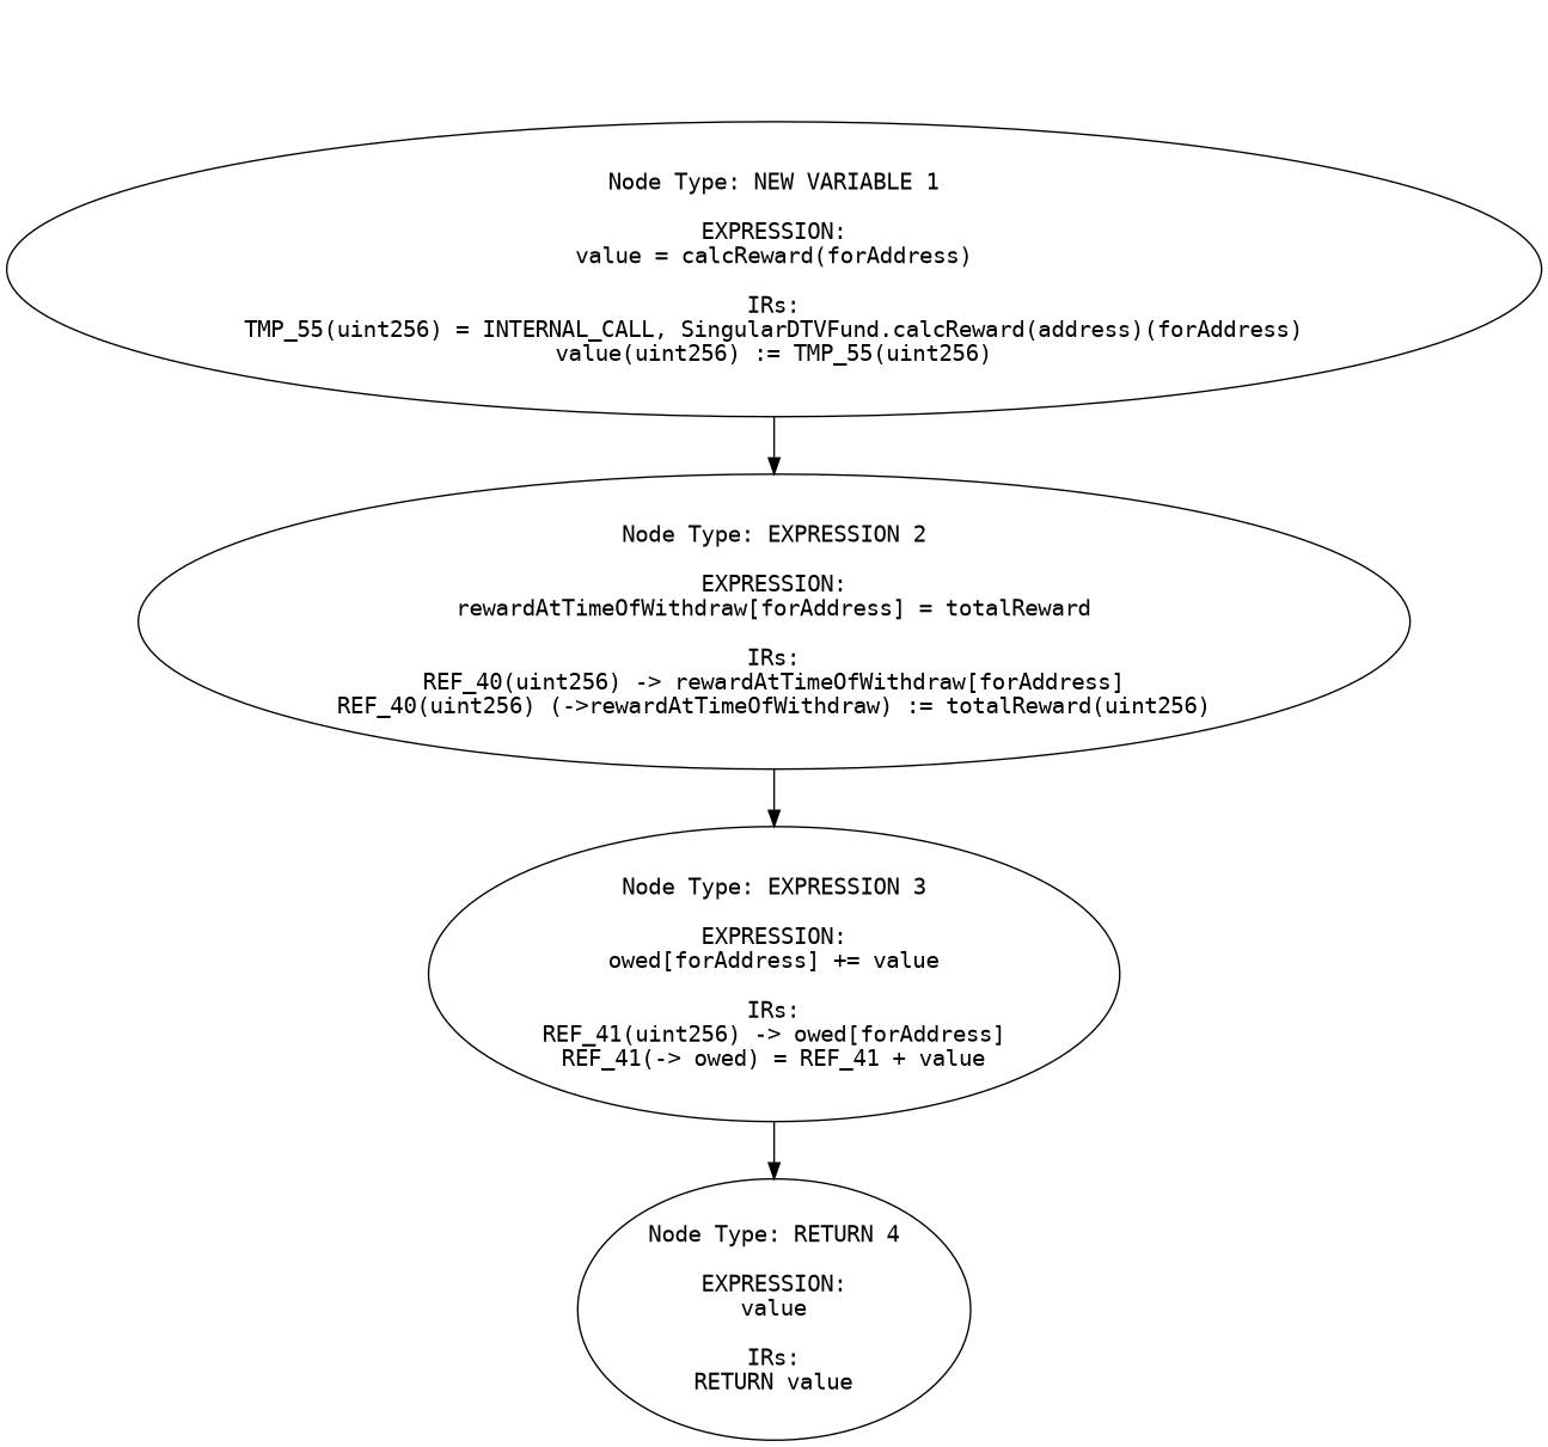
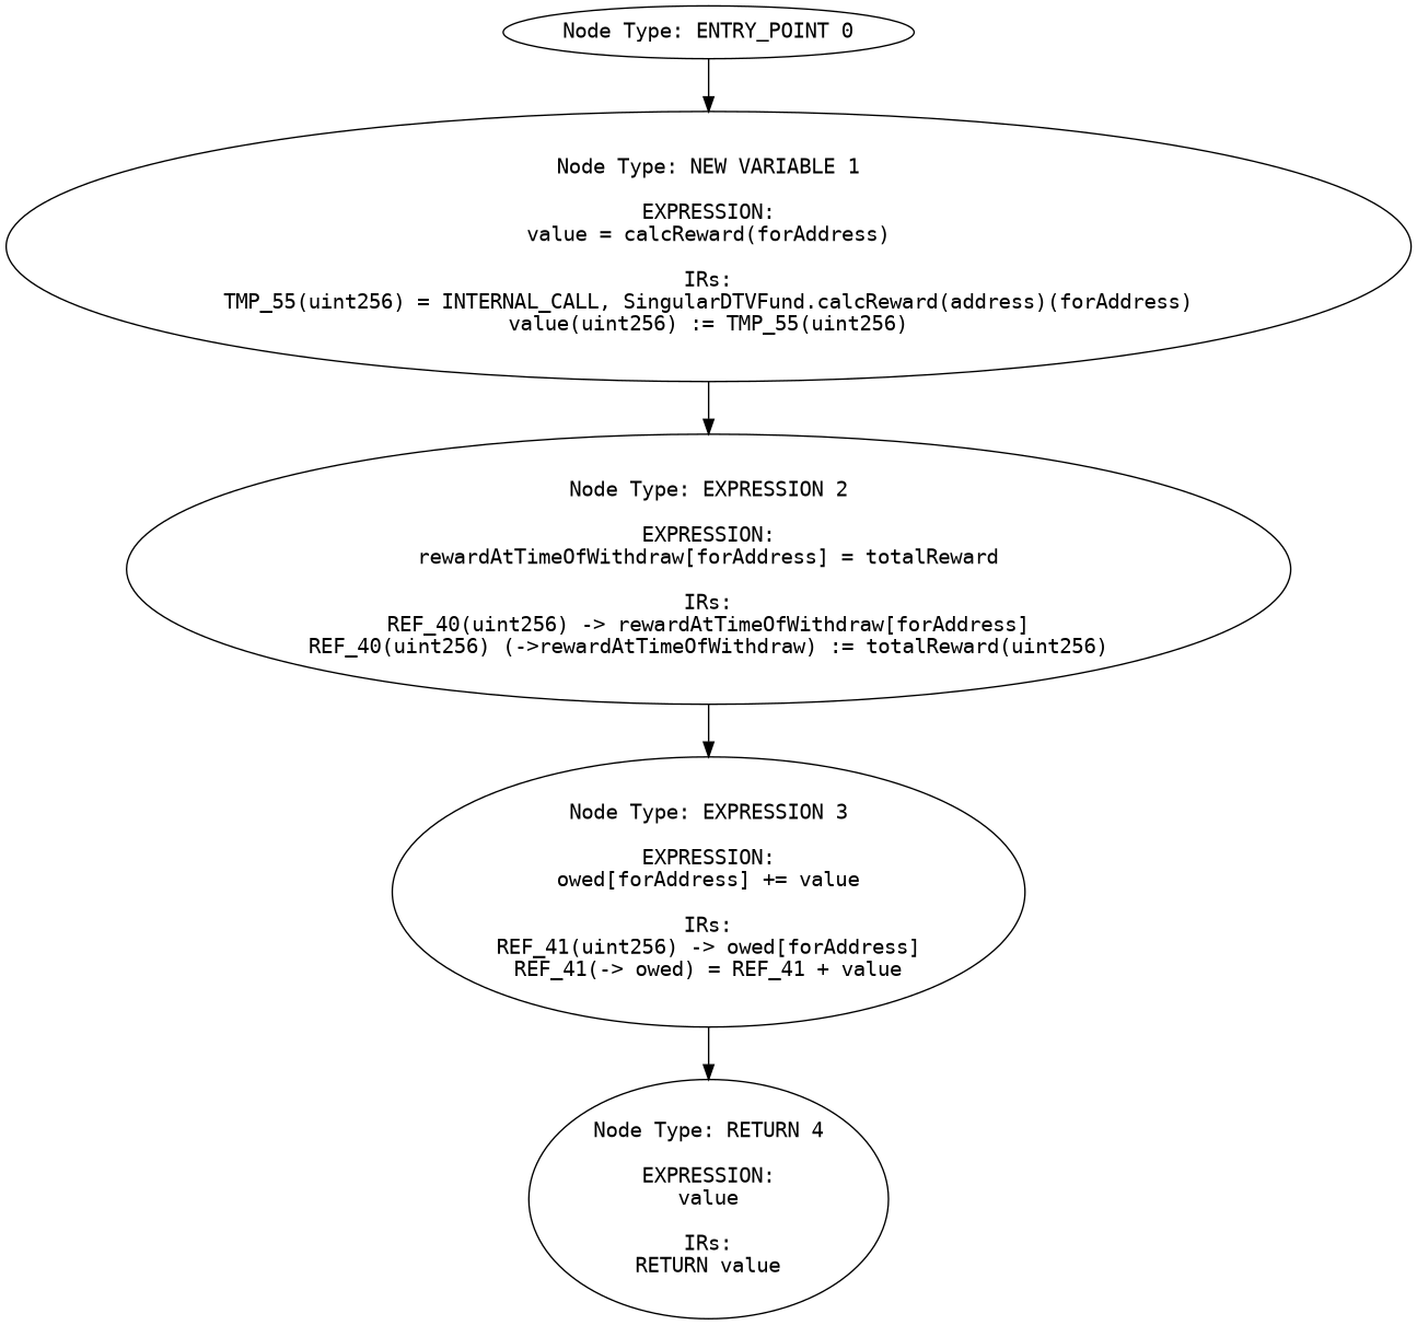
  digraph {
    fontname="DejaVu Sans Mono"
    node [fontname="DejaVu Sans Mono"]
    edge [fontname="DejaVu Sans Mono"]
+   n1 [label="Node Type: ENTRY_POINT 0\n"]
    n2 [label="Node Type: NEW VARIABLE 1\n\nEXPRESSION:\nvalue = calcReward(forAddress)\n\nIRs:\nTMP_55(uint256) = INTERNAL_CALL, SingularDTVFund.calcReward(address)(forAddress)\nvalue(uint256) := TMP_55(uint256)"]
    n3 [label="Node Type: EXPRESSION 2\n\nEXPRESSION:\nrewardAtTimeOfWithdraw[forAddress] = totalReward\n\nIRs:\nREF_40(uint256) -> rewardAtTimeOfWithdraw[forAddress]\nREF_40(uint256) (->rewardAtTimeOfWithdraw) := totalReward(uint256)"]
    n4 [label="Node Type: EXPRESSION 3\n\nEXPRESSION:\nowed[forAddress] += value\n\nIRs:\nREF_41(uint256) -> owed[forAddress]\nREF_41(-> owed) = REF_41 + value"]
    n5 [label="Node Type: RETURN 4\n\nEXPRESSION:\nvalue\n\nIRs:\nRETURN value"]
+   n1 -> n2
    n2 -> n3
    n3 -> n4
    n4 -> n5
  }
